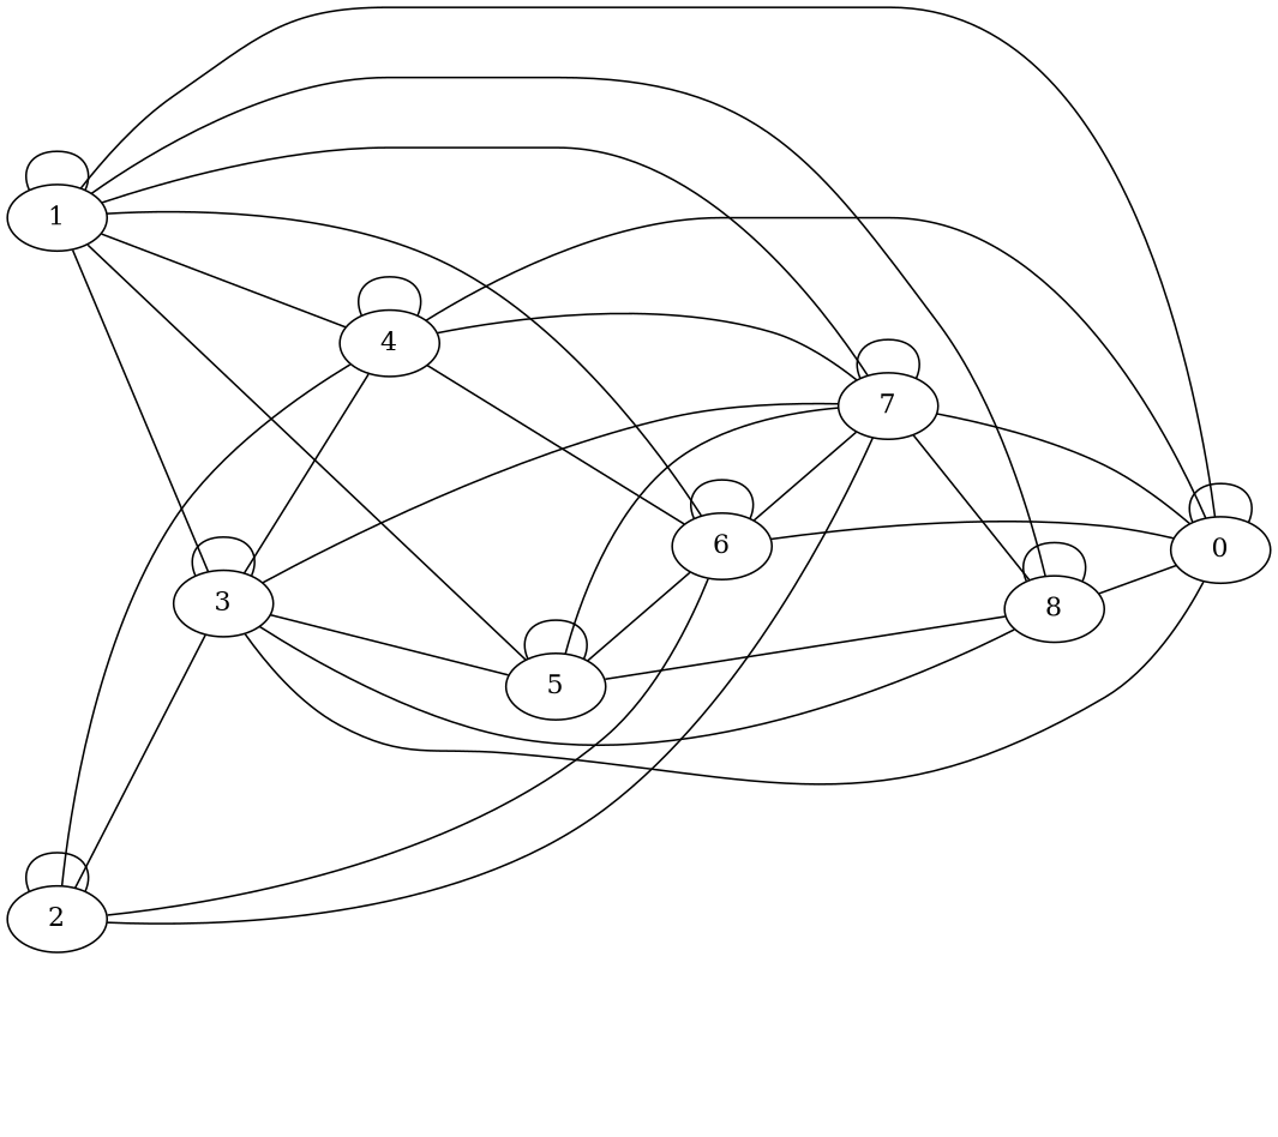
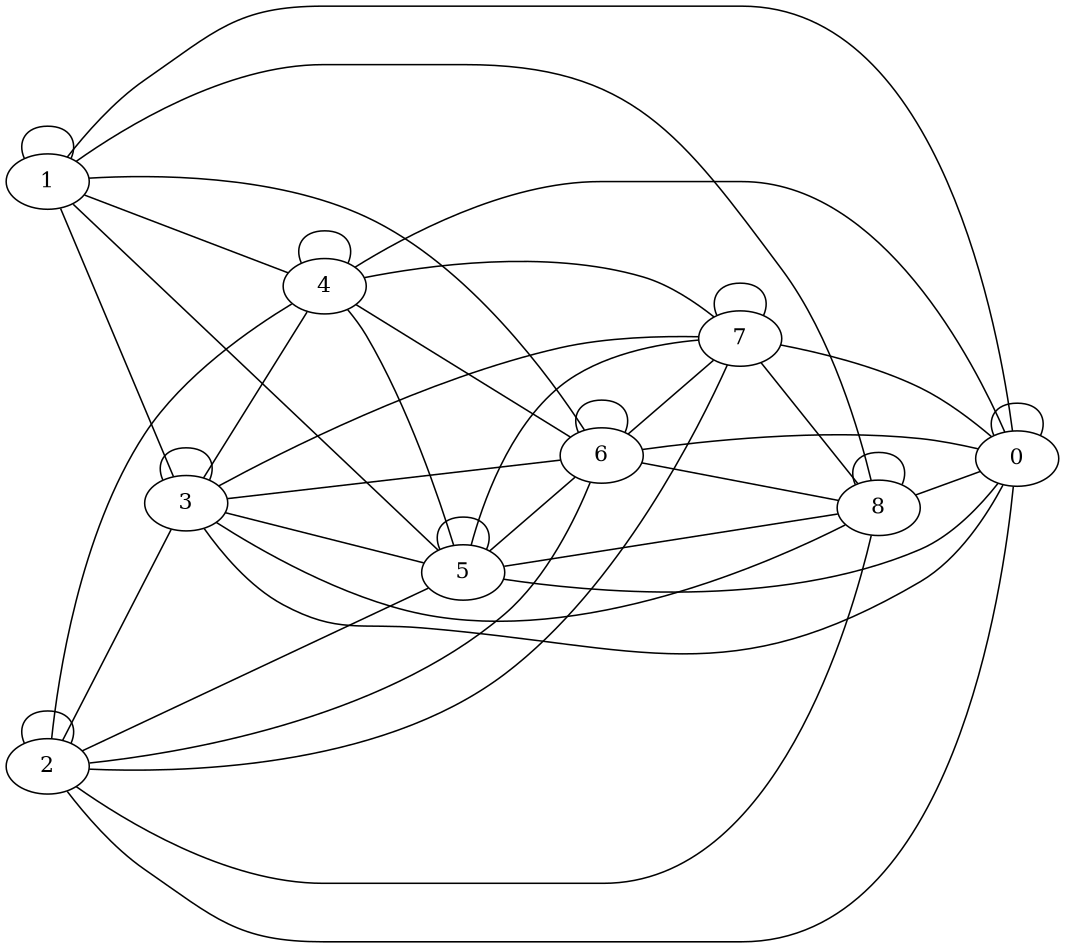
  graph {
    rankdir=LR
    1
    3
    4
    5
    6
    7
    8
    n8 [label=0]
    2
    1 -- 1
    1 -- 3
    1 -- 4
    1 -- 5
    1 -- 6
-   1 -- 7
    1 -- 8
    1 -- n8
    3 -- 3
    3 -- 4
    3 -- 5
+   3 -- 6
    3 -- 7
    3 -- 8
    3 -- n8
    4 -- 4
+   4 -- 5
    4 -- 6
    4 -- 7
    4 -- n8
    5 -- 5
    5 -- 6
    5 -- 7
    5 -- 8
+   5 -- n8
    6 -- 6
    6 -- 7
+   6 -- 8
    6 -- n8
    7 -- 7
    7 -- 8
    7 -- n8
    8 -- 8
    8 -- n8
    n8 -- n8
    2 -- 3
    2 -- 4
+   2 -- 5
    2 -- 6
    2 -- 7
+   2 -- 8
+   2 -- n8
    2 -- 2
  }
